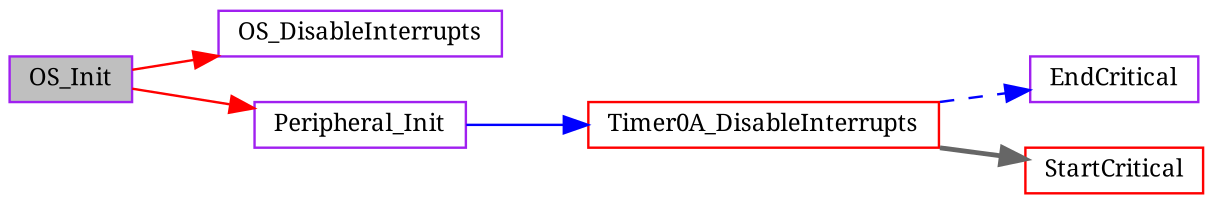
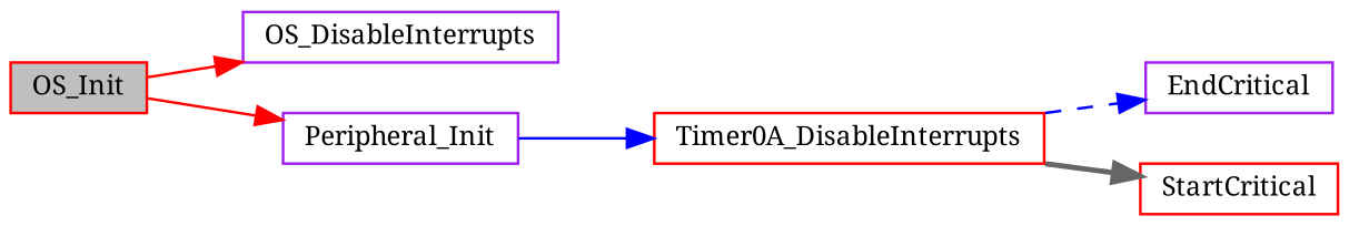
  digraph {
    fontname="Noto Serif"
    rankdir=LR
    node [color=purple fillcolor=white fontname="Noto Serif" fontsize=10 shape=record style=filled]
    edge [color=red fontname="Noto Serif" fontsize=10 labelfontname=Helvetica labelfontsize=10 style=solid]
-   n1 [fillcolor=grey75 fontcolor=black height=0.2 label=OS_Init width=0.4]
+   n1 [color=red fillcolor=grey75 fontcolor=black height=0.2 label=OS_Init width=0.4]
    n2 [height=0.2 label=OS_DisableInterrupts width=0.4]
    n3 [height=0.2 label=Peripheral_Init width=0.4]
    n4 [color=red height=0.2 label=Timer0A_DisableInterrupts width=0.4]
    n5 [height=0.2 label=EndCritical width=0.4]
    n6 [color=red height=0.2 label=StartCritical width=0.4]
    n1 -> n2
    n1 -> n3
    n3 -> n4 [color=blue]
    n4 -> n5 [color=blue style=dashed]
    n4 -> n6 [color=gray40 style=bold]
  }
